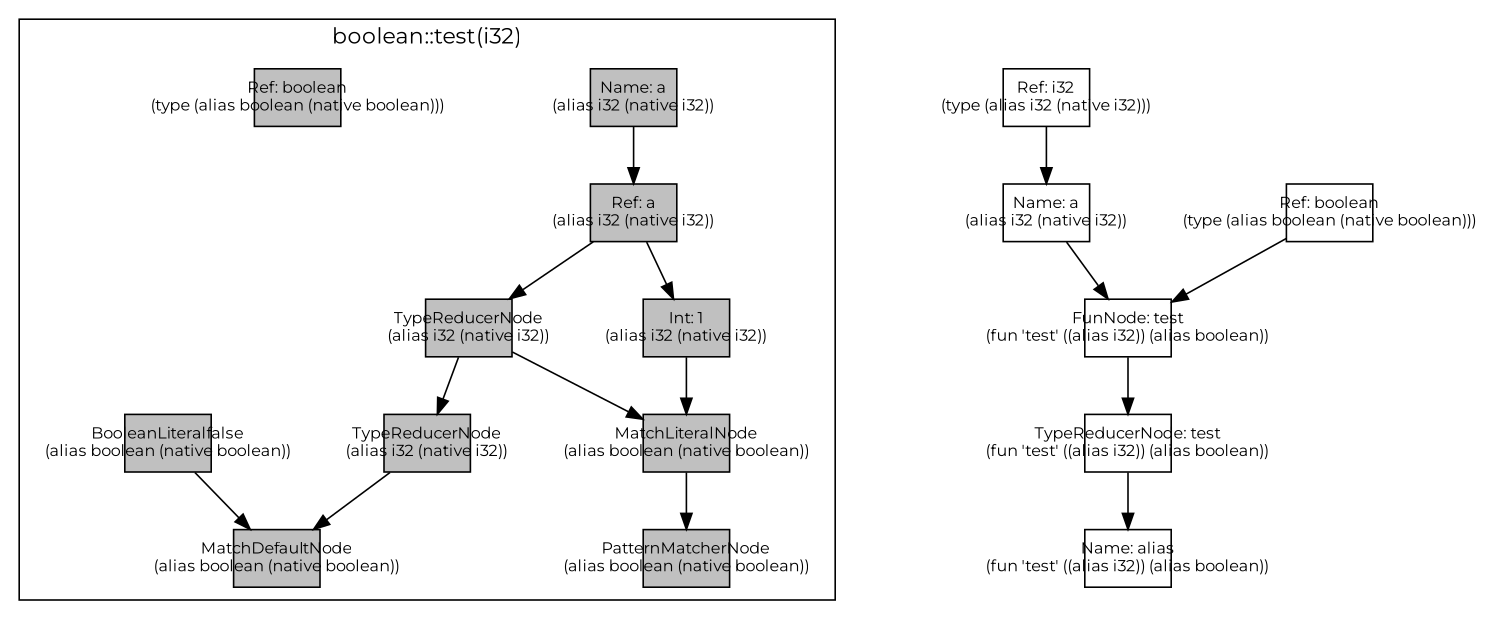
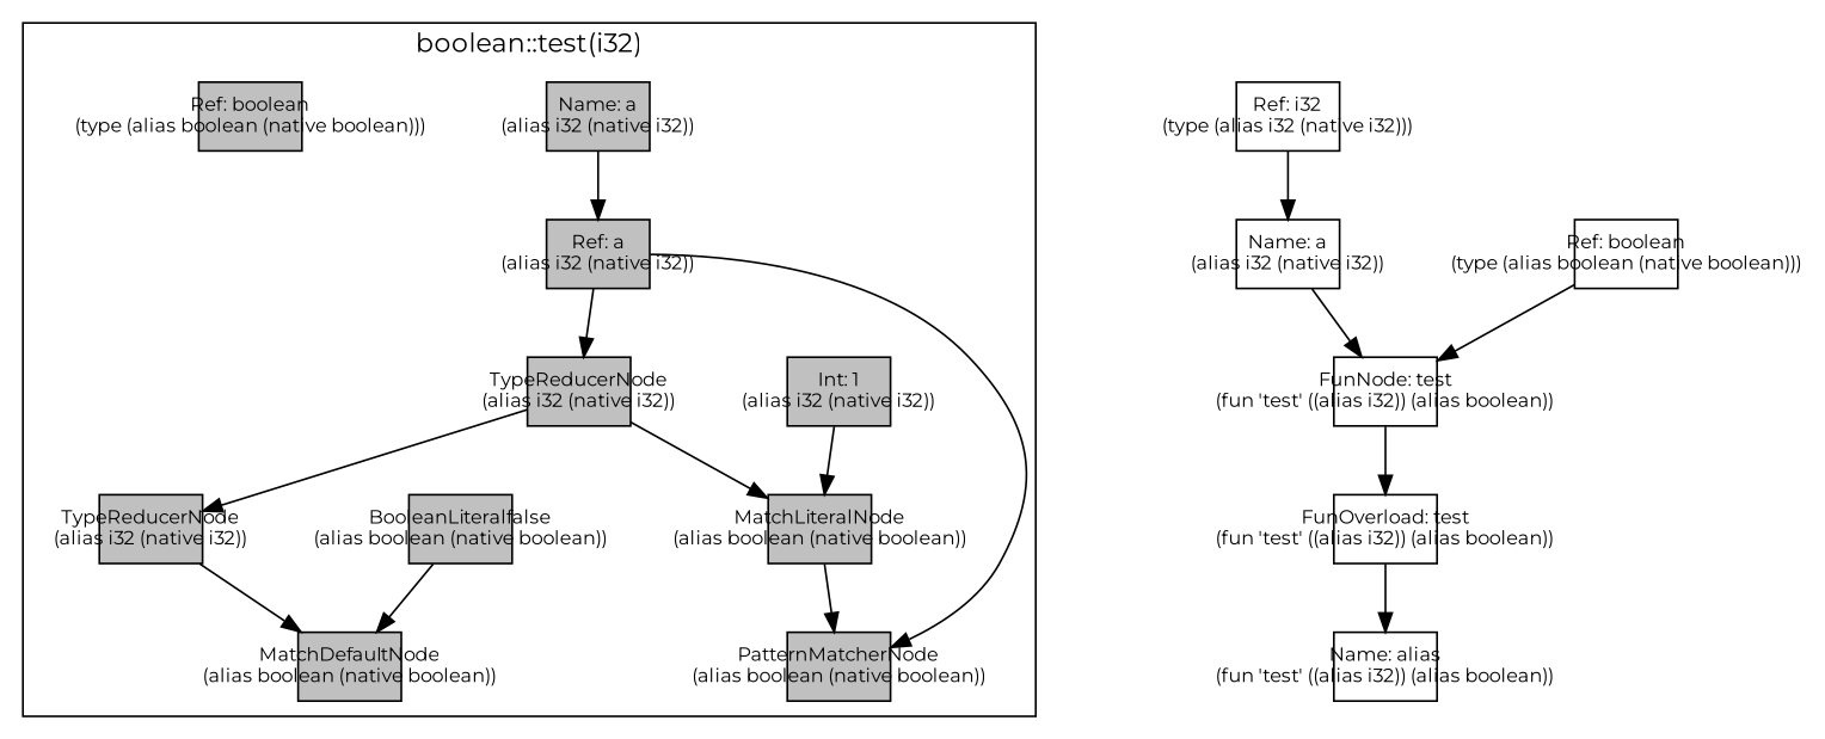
  digraph {
    fontname=Montserrat
    node [fillcolor=grey fixedsize=shape fontname=Montserrat fontsize=10 shape=box style=filled]
    edge [color=black fontname=Montserrat fontsize=10 labeldistance=1]
    n1 [label="Name: a\n(alias i32 (native i32))"]
    n2 [label="Ref: a\n(alias i32 (native i32))"]
    n3 [label="PatternMatcherNode\n(alias boolean (native boolean))"]
    n4 [label="TypeReducerNode\n(alias i32 (native i32))"]
    n5 [label="MatchLiteralNode\n(alias boolean (native boolean))"]
    n6 [label="Int: 1\n(alias i32 (native i32))"]
    n7 [label="TypeReducerNode\n(alias i32 (native i32))"]
    n8 [label="MatchDefaultNode\n(alias boolean (native boolean))"]
    n9 [label="BooleanLiteralfalse\n(alias boolean (native boolean))"]
    n10 [label="Ref: boolean\n(type (alias boolean (native boolean)))"]
-   n11 [label="TypeReducerNode: test\n(fun 'test' ((alias i32)) (alias boolean))" style=""]
+   n11 [label="FunOverload: test\n(fun 'test' ((alias i32)) (alias boolean))" style=""]
    n12 [label="Name: alias\n(fun 'test' ((alias i32)) (alias boolean))" style=""]
    n13 [label="FunNode: test\n(fun 'test' ((alias i32)) (alias boolean))" style=""]
    n14 [label="Ref: i32\n(type (alias i32 (native i32)))" style=""]
    n15 [label="Name: a\n(alias i32 (native i32))" style=""]
    n16 [label="Ref: boolean\n(type (alias boolean (native boolean)))" style=""]
    subgraph cluster_1 {
      label="boolean::test(i32)"
      n1
      n2
      n3
      n4
      n5
      n6
      n7
      n8
      n9
      n10
    }
    n1 -> n2
-   n2 -> n6
+   n2 -> n3
    n2 -> n4
    n4 -> n5
    n4 -> n7
    n5 -> n3
    n6 -> n5
    n7 -> n8
    n9 -> n8
    n11 -> n12
    n13 -> n11
    n14 -> n15
    n15 -> n13
    n16 -> n13
  }
